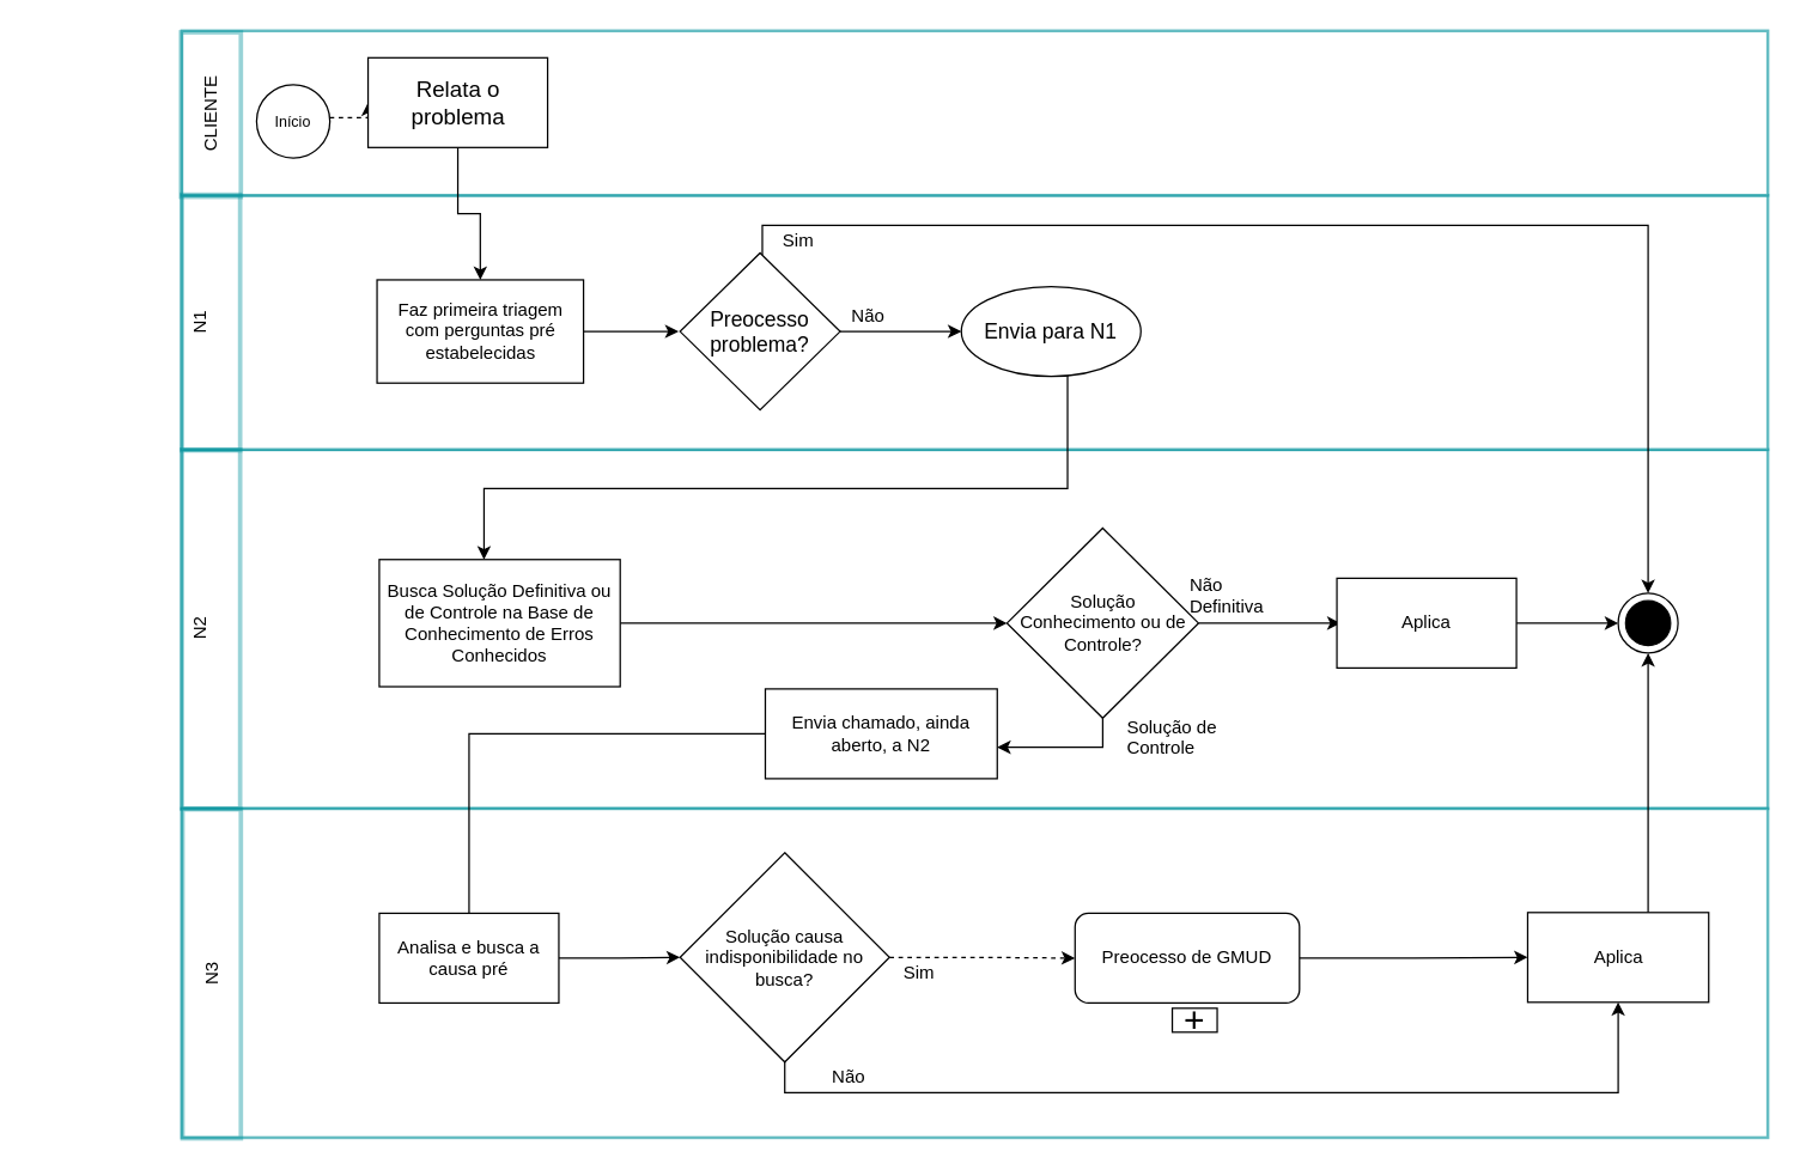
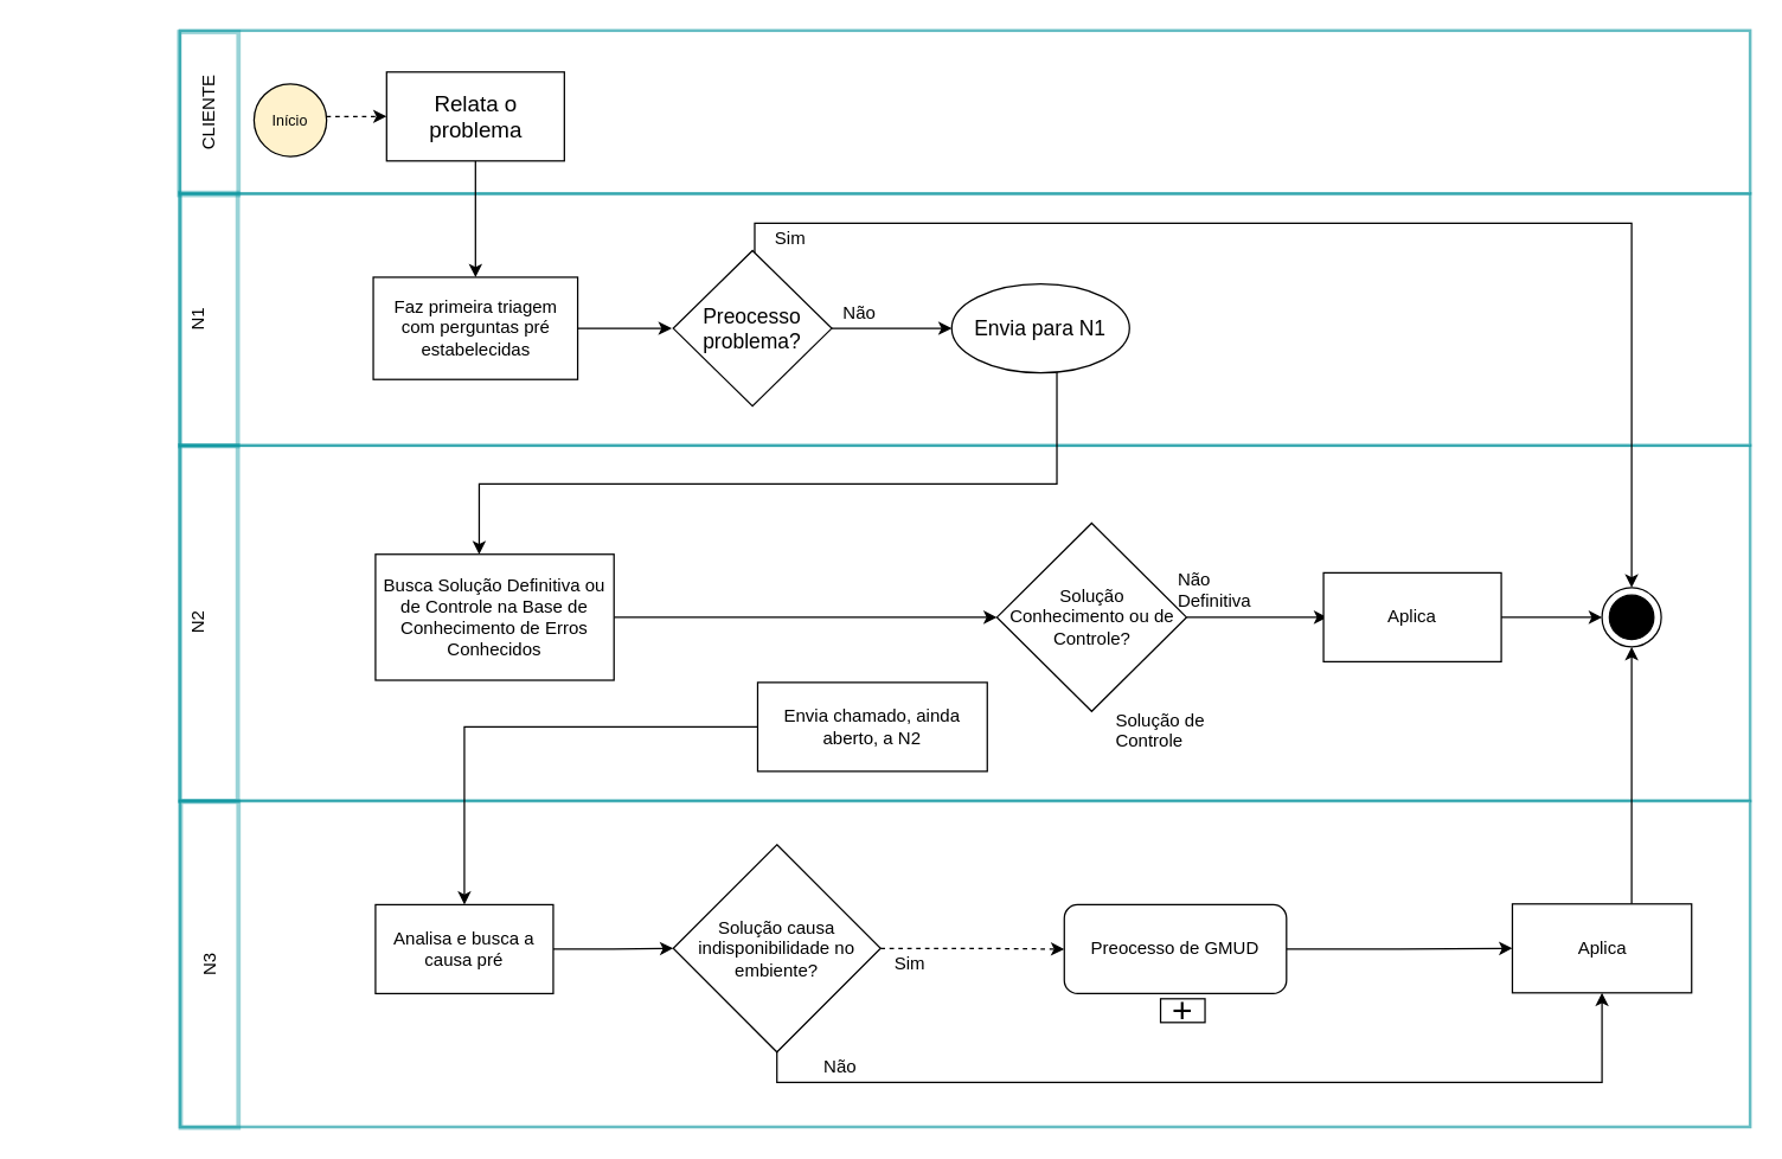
  <mxCell id="0" />
  <mxCell id="1" parent="0" />
  <mxCell id="2" value="" style="rounded=0;whiteSpace=wrap;html=1;fillColor=#ffffff;strokeColor=#00929C;fontFamily=Helvetica;strokeWidth=2;opacity=60;" parent="1" vertex="1"><mxGeometry x="121" y="300" width="1060" height="240" as="geometry" /></mxCell>
  <mxCell id="3" value="" style="rounded=0;whiteSpace=wrap;html=1;fillColor=#ffffff;strokeColor=#00929C;fontFamily=Helvetica;strokeWidth=2;opacity=60;" parent="1" vertex="1"><mxGeometry x="121" y="130" width="1060" height="170" as="geometry" /></mxCell>
  <mxCell id="4" value="" style="rounded=0;whiteSpace=wrap;html=1;fillColor=#ffffff;strokeColor=#00929C;fontFamily=Helvetica;strokeWidth=2;opacity=60;" parent="1" vertex="1"><mxGeometry x="121" y="540" width="1060" height="220" as="geometry" /></mxCell>
  <mxCell id="5" value="" style="rounded=0;whiteSpace=wrap;html=1;fillColor=#ffffff;strokeColor=#00929c;strokeWidth=2;fontFamily=Helvetica;opacity=60;" parent="1" vertex="1"><mxGeometry x="121" y="20" width="1060" height="110" as="geometry" /></mxCell>
  <mxCell id="6" value="" style="edgeStyle=orthogonalEdgeStyle;rounded=0;orthogonalLoop=1;jettySize=auto;html=1;fontFamily=Helvetica;entryX=0;entryY=0.5;entryDx=0;entryDy=0;dashed=1;" parent="1" source="7" edge="1" target="9"><mxGeometry relative="1" as="geometry"><mxPoint x="253" y="81" as="targetPoint" /><Array as="points"><mxPoint x="241" y="78" /><mxPoint x="241" y="78" /></Array></mxGeometry></mxCell>
- <mxCell id="7" value="Início" style="ellipse;whiteSpace=wrap;html=1;aspect=fixed;fontFamily=Helvetica;fontSize=10;" parent="1" vertex="1"><mxGeometry x="171" y="56" width="49" height="49" as="geometry" /></mxCell>
+ <mxCell id="7" value="Início" style="ellipse;whiteSpace=wrap;html=1;aspect=fixed;fontFamily=Helvetica;fontSize=10;fillColor=#fff2cc;" parent="1" vertex="1"><mxGeometry x="171" y="56" width="49" height="49" as="geometry" /></mxCell>
  <mxCell id="8" value="" style="edgeStyle=orthogonalEdgeStyle;rounded=0;orthogonalLoop=1;jettySize=auto;html=1;fontFamily=Helvetica;" parent="1" source="9" target="11" edge="1"><mxGeometry relative="1" as="geometry" /></mxCell>
- <mxCell id="9" value="Relata o problema" style="rounded=0;whiteSpace=wrap;html=1;fontFamily=Helvetica;fontSize=15;" parent="1" vertex="1"><mxGeometry x="245.5" y="38" width="120" height="60" as="geometry" /></mxCell>
+ <mxCell id="9" value="Relata o problema" style="rounded=0;whiteSpace=wrap;html=1;fontFamily=Helvetica;fontSize=15;" parent="1" vertex="1"><mxGeometry x="260.5" y="48" width="120" height="60" as="geometry" /></mxCell>
  <mxCell id="10" value="" style="edgeStyle=orthogonalEdgeStyle;rounded=0;orthogonalLoop=1;jettySize=auto;html=1;fontFamily=Helvetica;" parent="1" source="11" edge="1"><mxGeometry relative="1" as="geometry"><mxPoint x="453" y="221" as="targetPoint" /></mxGeometry></mxCell>
  <mxCell id="11" value="Faz primeira triagem com perguntas pré estabelecidas" style="rounded=0;whiteSpace=wrap;html=1;fontFamily=Helvetica;" parent="1" vertex="1"><mxGeometry x="251.5" y="186.5" width="138" height="69" as="geometry" /></mxCell>
  <mxCell id="12" value="" style="edgeStyle=orthogonalEdgeStyle;rounded=0;orthogonalLoop=1;jettySize=auto;html=1;fontFamily=Helvetica;" parent="1" source="14" target="16" edge="1"><mxGeometry relative="1" as="geometry"><mxPoint x="507.5" y="353.5" as="targetPoint" /></mxGeometry></mxCell>
  <mxCell id="13" value="" style="edgeStyle=orthogonalEdgeStyle;rounded=0;orthogonalLoop=1;jettySize=auto;html=1;entryX=0.5;entryY=0;entryDx=0;entryDy=0;fontFamily=Helvetica;" parent="1" source="14" target="24" edge="1"><mxGeometry relative="1" as="geometry"><mxPoint x="1273" y="296" as="targetPoint" /><Array as="points"><mxPoint x="509" y="150" /><mxPoint x="1101" y="150" /><mxPoint x="1101" y="396" /></Array></mxGeometry></mxCell>
  <mxCell id="14" value="Preocesso problema?" style="rhombus;whiteSpace=wrap;html=1;fontFamily=Helvetica;fontSize=14;" parent="1" vertex="1"><mxGeometry x="454" y="168.5" width="107" height="105" as="geometry" /></mxCell>
  <mxCell id="15" value="" style="edgeStyle=orthogonalEdgeStyle;rounded=0;orthogonalLoop=1;jettySize=auto;html=1;fontFamily=Helvetica;" parent="1" source="16" target="18" edge="1"><mxGeometry relative="1" as="geometry"><Array as="points"><mxPoint x="713" y="326" /><mxPoint x="323" y="326" /></Array></mxGeometry></mxCell>
  <mxCell id="16" value="Envia para N1" style="ellipse;whiteSpace=wrap;html=1;fontFamily=Helvetica;fontSize=14;" parent="1" vertex="1"><mxGeometry x="642" y="191" width="120" height="60" as="geometry" /></mxCell>
  <mxCell id="17" value="" style="edgeStyle=orthogonalEdgeStyle;rounded=0;orthogonalLoop=1;jettySize=auto;html=1;entryX=0;entryY=0.5;entryDx=0;entryDy=0;fontFamily=Helvetica;" parent="1" source="18" target="21" edge="1"><mxGeometry relative="1" as="geometry"><mxPoint x="668" y="416" as="targetPoint" /></mxGeometry></mxCell>
  <mxCell id="18" value="Busca Solução Definitiva ou de Controle na Base de Conhecimento de Erros Conhecidos" style="rounded=0;whiteSpace=wrap;html=1;fontFamily=Helvetica;" parent="1" vertex="1"><mxGeometry x="253" y="373.5" width="161" height="85" as="geometry" /></mxCell>
  <mxCell id="19" value="" style="edgeStyle=orthogonalEdgeStyle;rounded=0;orthogonalLoop=1;jettySize=auto;html=1;fontFamily=Helvetica;" parent="1" source="21" edge="1"><mxGeometry relative="1" as="geometry"><mxPoint x="895.5" y="416" as="targetPoint" /></mxGeometry></mxCell>
- <mxCell id="20" value="" style="edgeStyle=orthogonalEdgeStyle;rounded=0;orthogonalLoop=1;jettySize=auto;html=1;fontFamily=Helvetica;entryX=1;entryY=0.65;entryDx=0;entryDy=0;entryPerimeter=0;" parent="1" source="21" edge="1" target="26"><mxGeometry relative="1" as="geometry"><mxPoint x="711" y="570" as="targetPoint" /><Array as="points"><mxPoint x="737" y="499" /></Array></mxGeometry></mxCell>
  <mxCell id="21" value="Solução &lt;br&gt;Conhecimento ou de Controle?" style="rhombus;whiteSpace=wrap;html=1;fontFamily=Helvetica;" parent="1" vertex="1"><mxGeometry x="672.5" y="352.5" width="128" height="127" as="geometry" /></mxCell>
  <mxCell id="22" value="" style="edgeStyle=orthogonalEdgeStyle;rounded=0;orthogonalLoop=1;jettySize=auto;html=1;entryX=0;entryY=0.5;entryDx=0;entryDy=0;fontFamily=Helvetica;" parent="1" source="23" target="24" edge="1"><mxGeometry relative="1" as="geometry"><mxPoint x="1093" y="416" as="targetPoint" /></mxGeometry></mxCell>
  <mxCell id="23" value="Aplica" style="rounded=0;whiteSpace=wrap;html=1;fontFamily=Helvetica;" parent="1" vertex="1"><mxGeometry x="893" y="386" width="120" height="60" as="geometry" /></mxCell>
  <mxCell id="24" value="&lt;br&gt;&lt;br&gt;" style="ellipse;whiteSpace=wrap;html=1;aspect=fixed;fontFamily=Helvetica;" parent="1" vertex="1"><mxGeometry x="1081" y="396" width="40" height="40" as="geometry" /></mxCell>
- <mxCell id="25" value="" style="edgeStyle=orthogonalEdgeStyle;rounded=0;orthogonalLoop=1;jettySize=auto;html=1;fontFamily=Helvetica;endArrow=none;" parent="1" source="26" target="28" edge="1"><mxGeometry relative="1" as="geometry" /></mxCell>
+ <mxCell id="25" value="" style="edgeStyle=orthogonalEdgeStyle;rounded=0;orthogonalLoop=1;jettySize=auto;html=1;fontFamily=Helvetica;" parent="1" source="26" target="28" edge="1"><mxGeometry relative="1" as="geometry" /></mxCell>
  <mxCell id="26" value="Envia chamado, ainda aberto, a N2&lt;br&gt;" style="rounded=0;whiteSpace=wrap;html=1;fillColor=#FFFFFF;fontFamily=Helvetica;" parent="1" vertex="1"><mxGeometry x="511" y="460" width="155" height="60" as="geometry" /></mxCell>
  <mxCell id="27" value="" style="edgeStyle=orthogonalEdgeStyle;rounded=0;orthogonalLoop=1;jettySize=auto;html=1;entryX=0;entryY=0.5;entryDx=0;entryDy=0;fontFamily=Helvetica;" parent="1" source="28" target="31" edge="1"><mxGeometry relative="1" as="geometry"><mxPoint x="453" y="686" as="targetPoint" /></mxGeometry></mxCell>
  <mxCell id="28" value="Analisa e busca a causa pré&lt;br&gt;" style="rounded=0;whiteSpace=wrap;html=1;fillColor=#FFFFFF;fontFamily=Helvetica;" parent="1" vertex="1"><mxGeometry x="253" y="610" width="120" height="60" as="geometry" /></mxCell>
  <mxCell id="29" value="" style="edgeStyle=orthogonalEdgeStyle;rounded=0;orthogonalLoop=1;jettySize=auto;html=1;entryX=0;entryY=0.5;entryDx=0;entryDy=0;fontFamily=Helvetica;dashed=1;" parent="1" source="31" target="33" edge="1"><mxGeometry relative="1" as="geometry"><mxPoint x="674" y="726" as="targetPoint" /></mxGeometry></mxCell>
  <mxCell id="30" value="" style="edgeStyle=orthogonalEdgeStyle;rounded=0;orthogonalLoop=1;jettySize=auto;html=1;entryX=0.5;entryY=1;entryDx=0;entryDy=0;fontFamily=Helvetica;" parent="1" edge="1" target="35"><mxGeometry relative="1" as="geometry"><mxPoint x="524" y="709" as="sourcePoint" /><mxPoint x="1051.5" y="670" as="targetPoint" /><Array as="points"><mxPoint x="524" y="730" /><mxPoint x="1081" y="730" /></Array></mxGeometry></mxCell>
- <mxCell id="31" value="Solução causa indisponibilidade no busca?" style="rhombus;whiteSpace=wrap;html=1;fillColor=#FFFFFF;fontFamily=Helvetica;" parent="1" vertex="1"><mxGeometry x="454" y="569.5" width="140" height="140" as="geometry" /></mxCell>
+ <mxCell id="31" value="Solução causa indisponibilidade no embiente?" style="rhombus;whiteSpace=wrap;html=1;fillColor=#FFFFFF;fontFamily=Helvetica;" parent="1" vertex="1"><mxGeometry x="454" y="569.5" width="140" height="140" as="geometry" /></mxCell>
  <mxCell id="32" value="" style="edgeStyle=orthogonalEdgeStyle;rounded=0;orthogonalLoop=1;jettySize=auto;html=1;fontFamily=Helvetica;" parent="1" source="33" target="35" edge="1"><mxGeometry relative="1" as="geometry" /></mxCell>
  <mxCell id="33" value="Preocesso de GMUD" style="whiteSpace=wrap;html=1;fillColor=#FFFFFF;fontFamily=Helvetica;rounded=1;" parent="1" vertex="1"><mxGeometry x="718" y="610" width="150" height="60" as="geometry" /></mxCell>
  <mxCell id="34" value="" style="edgeStyle=orthogonalEdgeStyle;rounded=0;orthogonalLoop=1;jettySize=auto;html=1;entryX=0.5;entryY=1;entryDx=0;entryDy=0;fontFamily=Helvetica;" parent="1" source="35" target="24" edge="1"><mxGeometry relative="1" as="geometry"><mxPoint x="1193" y="726" as="targetPoint" /><Array as="points"><mxPoint x="1101" y="610" /><mxPoint x="1101" y="610" /></Array></mxGeometry></mxCell>
  <mxCell id="35" value="Aplica&lt;br&gt;" style="rounded=0;whiteSpace=wrap;html=1;fillColor=#FFFFFF;fontFamily=Helvetica;" parent="1" vertex="1"><mxGeometry x="1020.5" y="609.5" width="121" height="60" as="geometry" /></mxCell>
  <mxCell id="36" value="Sim" style="text;html=1;resizable=0;points=[];autosize=1;align=left;verticalAlign=top;spacingTop=-4;fontFamily=Helvetica;" parent="1" vertex="1"><mxGeometry x="521" y="151" width="40" height="20" as="geometry" /></mxCell>
  <mxCell id="37" value="Não" style="text;html=1;resizable=0;points=[];autosize=1;align=left;verticalAlign=top;spacingTop=-4;fontFamily=Helvetica;" parent="1" vertex="1"><mxGeometry x="567" y="201" width="40" height="20" as="geometry" /></mxCell>
  <mxCell id="38" value="Não&lt;br&gt;Definitiva&lt;br&gt;" style="text;html=1;resizable=0;points=[];autosize=1;align=left;verticalAlign=top;spacingTop=-4;fontFamily=Helvetica;" parent="1" vertex="1"><mxGeometry x="793" y="381" width="60" height="30" as="geometry" /></mxCell>
  <mxCell id="39" value="Solução de&lt;br&gt;Controle&lt;br&gt;" style="text;html=1;resizable=0;points=[];autosize=1;align=left;verticalAlign=top;spacingTop=-4;fontFamily=Helvetica;" parent="1" vertex="1"><mxGeometry x="751" y="475.5" width="80" height="30" as="geometry" /></mxCell>
  <mxCell id="40" value="&lt;font style=&quot;font-size: 24px&quot;&gt;+&lt;/font&gt;" style="rounded=0;whiteSpace=wrap;html=1;fillColor=#FFFFFF;fontFamily=Helvetica;" parent="1" vertex="1"><mxGeometry x="783" y="673.5" width="30" height="16" as="geometry" /></mxCell>
  <mxCell id="41" value="Sim" style="text;html=1;strokeColor=none;fillColor=none;align=center;verticalAlign=middle;whiteSpace=wrap;rounded=0;fontFamily=Helvetica;" parent="1" vertex="1"><mxGeometry x="594" y="639.5" width="40" height="20" as="geometry" /></mxCell>
  <mxCell id="42" value="Não" style="text;html=1;resizable=0;points=[];autosize=1;align=left;verticalAlign=top;spacingTop=-4;fontFamily=Helvetica;" parent="1" vertex="1"><mxGeometry x="554" y="709.5" width="40" height="20" as="geometry" /></mxCell>
  <mxCell id="43" value="CLIENTE" style="rounded=0;whiteSpace=wrap;html=1;fillColor=none;rotation=-90;strokeColor=#00929C;strokeWidth=3;fontFamily=Helvetica;opacity=40;" parent="1" vertex="1"><mxGeometry x="85.5" y="56" width="110" height="40" as="geometry" /></mxCell>
  <mxCell id="44" value="N1&lt;br&gt;&lt;br&gt;" style="rounded=0;whiteSpace=wrap;html=1;fillColor=none;rotation=-90;strokeColor=#00929C;fontFamily=Helvetica;strokeWidth=3;opacity=40;" parent="1" vertex="1"><mxGeometry x="55" y="195.5" width="171" height="39" as="geometry" /></mxCell>
  <mxCell id="45" value="N2&lt;br&gt;&lt;br&gt;" style="rounded=0;whiteSpace=wrap;html=1;fillColor=none;rotation=-90;strokeColor=#00929C;fontFamily=Helvetica;strokeWidth=3;opacity=40;" parent="1" vertex="1"><mxGeometry x="20.5" y="400.5" width="240" height="39" as="geometry" /></mxCell>
  <mxCell id="46" value="N3" style="rounded=0;whiteSpace=wrap;html=1;fillColor=none;rotation=-90;strokeColor=#00929C;fontFamily=Helvetica;strokeWidth=3;opacity=40;" parent="1" vertex="1"><mxGeometry x="31" y="631" width="220" height="39" as="geometry" /></mxCell>
  <mxCell id="47" value="&lt;br&gt;&lt;br&gt;" style="ellipse;whiteSpace=wrap;html=1;aspect=fixed;fontFamily=Helvetica;fillColor=#000000;" vertex="1" parent="1"><mxGeometry x="1086" y="401" width="30" height="30" as="geometry" /></mxCell>
